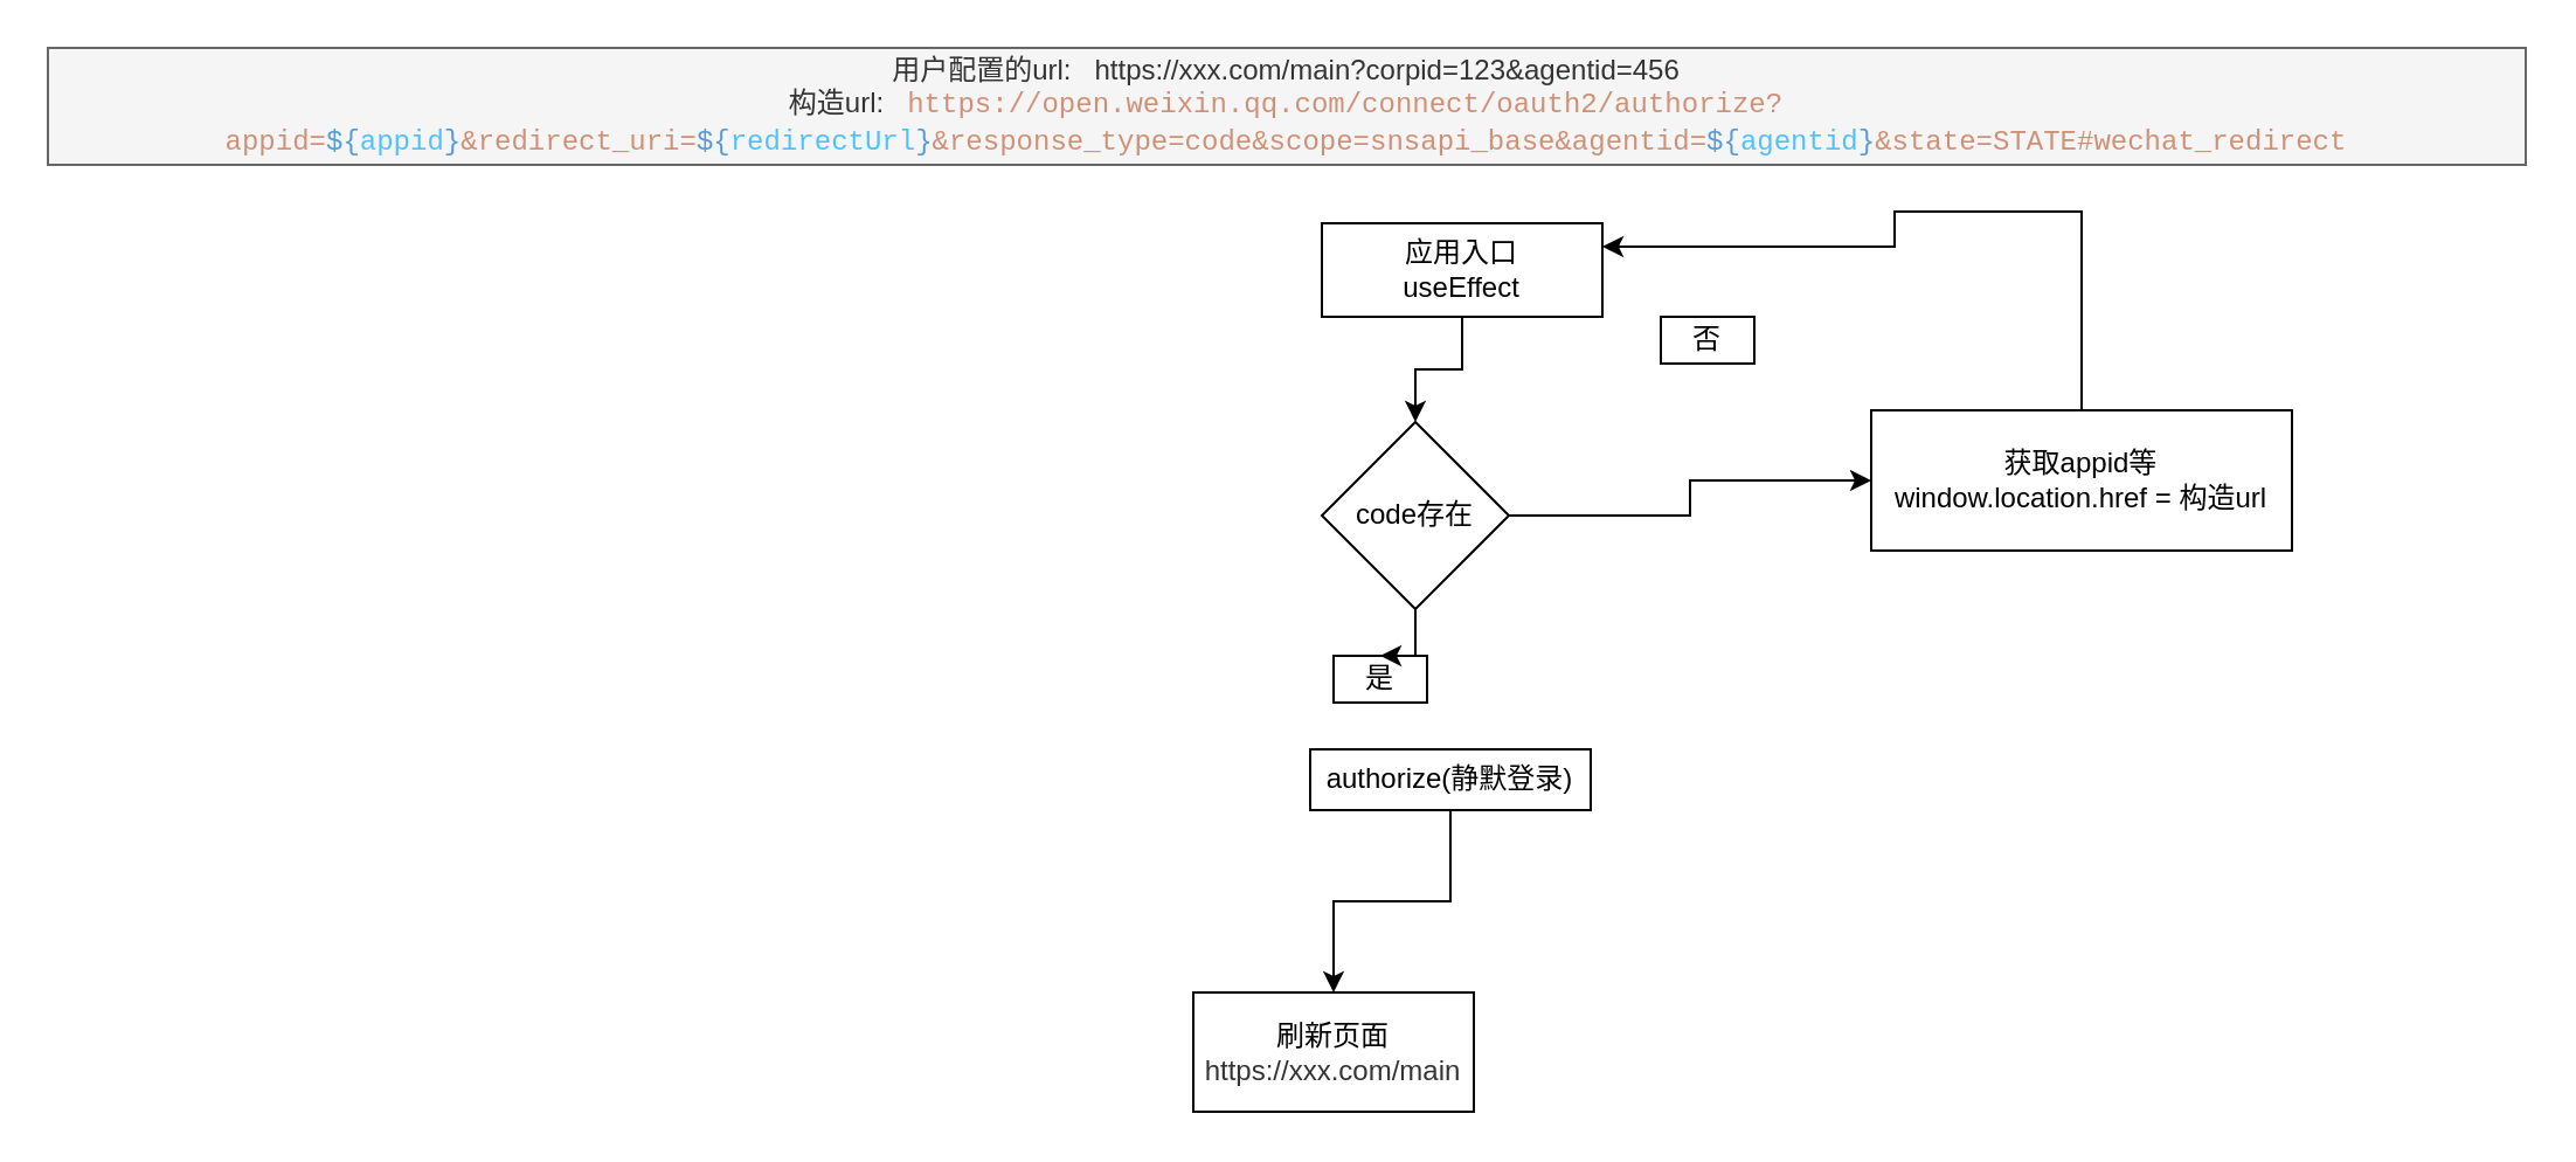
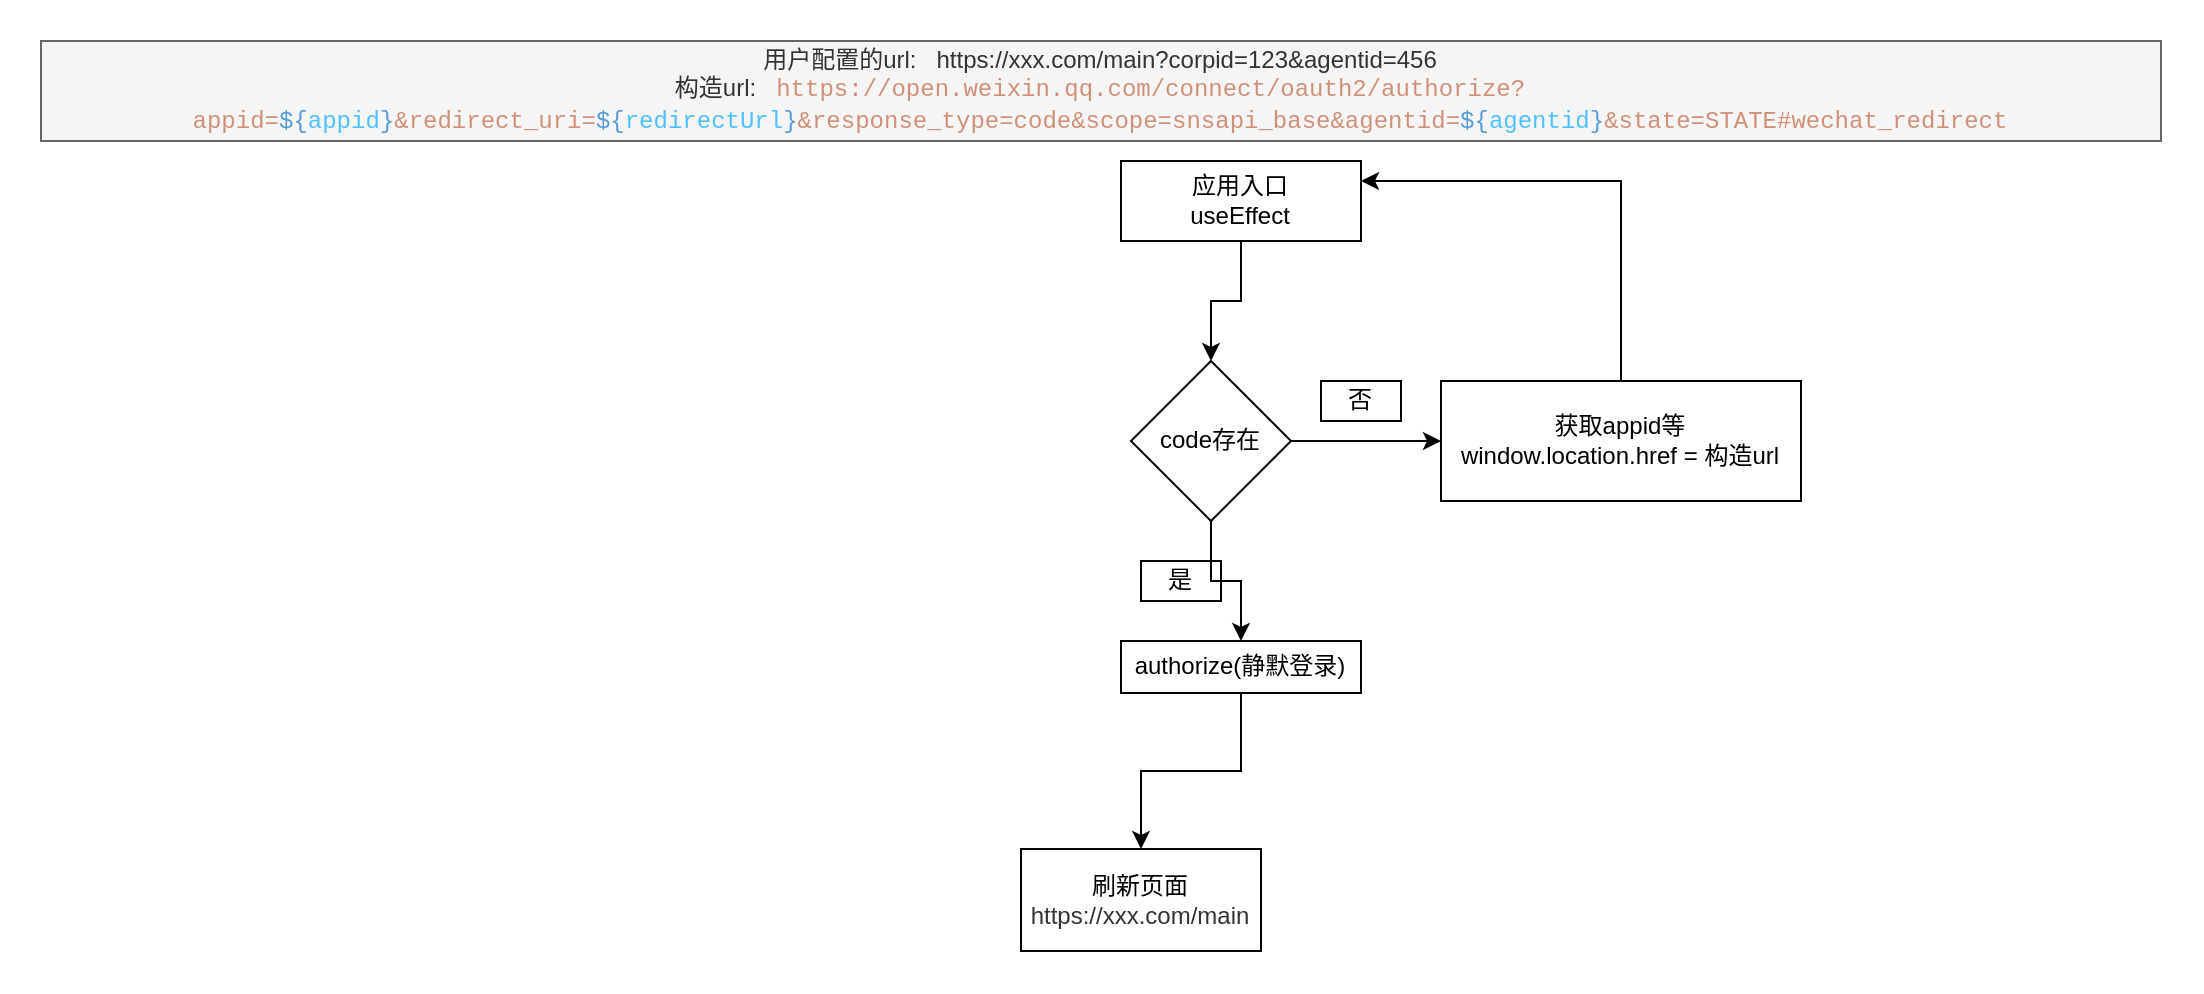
  <mxCell id="0" />
  <mxCell id="1" parent="0" />
  <mxCell id="2" style="edgeStyle=orthogonalEdgeStyle;rounded=0;orthogonalLoop=1;jettySize=auto;html=1;exitX=0.5;exitY=1;exitDx=0;exitDy=0;entryX=0.5;entryY=0;entryDx=0;entryDy=0;" edge="1" parent="1" source="3" target="7"><mxGeometry relative="1" as="geometry" /></mxCell>
- <mxCell id="3" value="应用入口&lt;br&gt;useEffect" style="rounded=0;whiteSpace=wrap;html=1;" vertex="1" parent="1"><mxGeometry x="565" y="95" width="120" height="40" as="geometry" /></mxCell>
+ <mxCell id="3" value="应用入口&lt;br&gt;useEffect" style="rounded=0;whiteSpace=wrap;html=1;" vertex="1" parent="1"><mxGeometry x="560" y="80" width="120" height="40" as="geometry" /></mxCell>
  <mxCell id="4" value="是" style="rounded=0;whiteSpace=wrap;html=1;" vertex="1" parent="1"><mxGeometry x="570" y="280" width="40" height="20" as="geometry" /></mxCell>
- <mxCell id="5" value="" style="edgeStyle=orthogonalEdgeStyle;rounded=0;orthogonalLoop=1;jettySize=auto;html=1;" edge="1" parent="1" source="7" target="4"><mxGeometry relative="1" as="geometry" /></mxCell>
+ <mxCell id="5" value="" style="edgeStyle=orthogonalEdgeStyle;rounded=0;orthogonalLoop=1;jettySize=auto;html=1;" edge="1" parent="1" source="7" target="9"><mxGeometry relative="1" as="geometry" /></mxCell>
  <mxCell id="6" value="" style="edgeStyle=orthogonalEdgeStyle;rounded=0;orthogonalLoop=1;jettySize=auto;html=1;" edge="1" parent="1" source="7" target="11"><mxGeometry relative="1" as="geometry" /></mxCell>
  <mxCell id="7" value="code存在" style="rhombus;whiteSpace=wrap;html=1;" vertex="1" parent="1"><mxGeometry x="565" y="180" width="80" height="80" as="geometry" /></mxCell>
  <mxCell id="8" value="" style="edgeStyle=orthogonalEdgeStyle;rounded=0;orthogonalLoop=1;jettySize=auto;html=1;" edge="1" parent="1" source="9" target="14"><mxGeometry relative="1" as="geometry" /></mxCell>
  <mxCell id="9" value="authorize(静默登录)" style="whiteSpace=wrap;html=1;" vertex="1" parent="1"><mxGeometry x="560" y="320" width="120" height="26" as="geometry" /></mxCell>
  <mxCell id="10" style="edgeStyle=orthogonalEdgeStyle;rounded=0;orthogonalLoop=1;jettySize=auto;html=1;exitX=0.5;exitY=0;exitDx=0;exitDy=0;entryX=1;entryY=0.25;entryDx=0;entryDy=0;" edge="1" parent="1" source="11" target="3"><mxGeometry relative="1" as="geometry"><Array as="points"><mxPoint x="810" y="90" /></Array></mxGeometry></mxCell>
- <mxCell id="11" value="获取appid等&lt;br&gt;window.location.href = 构造url" style="whiteSpace=wrap;html=1;" vertex="1" parent="1"><mxGeometry x="800" y="175" width="180" height="60" as="geometry" /></mxCell>
- <mxCell id="12" value="否" style="whiteSpace=wrap;html=1;" vertex="1" parent="1"><mxGeometry x="710" y="135" width="40" height="20" as="geometry" /></mxCell>
+ <mxCell id="11" value="获取appid等&lt;br&gt;window.location.href = 构造url" style="whiteSpace=wrap;html=1;" vertex="1" parent="1"><mxGeometry x="720" y="190" width="180" height="60" as="geometry" /></mxCell>
+ <mxCell id="12" value="否" style="whiteSpace=wrap;html=1;" vertex="1" parent="1"><mxGeometry x="660" y="190" width="40" height="20" as="geometry" /></mxCell>
  <mxCell id="13" value="&lt;font style=&quot;font-size: 12px&quot;&gt;用户配置的url:&amp;nbsp; &amp;nbsp;https://xxx.com/main?corpid=123&amp;amp;agentid=456&lt;br&gt;构造url:&amp;nbsp; &amp;nbsp;&lt;span style=&quot;font-family: &amp;#34;menlo&amp;#34; , &amp;#34;monaco&amp;#34; , &amp;#34;courier new&amp;#34; , monospace ; color: rgb(206 , 145 , 120)&quot;&gt;https://open.weixin.qq.com/connect/oauth2/authorize?appid=&lt;/span&gt;&lt;span style=&quot;font-family: &amp;#34;menlo&amp;#34; , &amp;#34;monaco&amp;#34; , &amp;#34;courier new&amp;#34; , monospace ; color: rgb(86 , 156 , 214)&quot;&gt;${&lt;/span&gt;&lt;span style=&quot;font-family: &amp;#34;menlo&amp;#34; , &amp;#34;monaco&amp;#34; , &amp;#34;courier new&amp;#34; , monospace ; color: rgb(79 , 193 , 255)&quot;&gt;appid&lt;/span&gt;&lt;span style=&quot;font-family: &amp;#34;menlo&amp;#34; , &amp;#34;monaco&amp;#34; , &amp;#34;courier new&amp;#34; , monospace ; color: rgb(86 , 156 , 214)&quot;&gt;}&lt;/span&gt;&lt;span style=&quot;font-family: &amp;#34;menlo&amp;#34; , &amp;#34;monaco&amp;#34; , &amp;#34;courier new&amp;#34; , monospace ; color: rgb(206 , 145 , 120)&quot;&gt;&amp;amp;redirect_uri=&lt;/span&gt;&lt;span style=&quot;font-family: &amp;#34;menlo&amp;#34; , &amp;#34;monaco&amp;#34; , &amp;#34;courier new&amp;#34; , monospace ; color: rgb(86 , 156 , 214)&quot;&gt;${&lt;/span&gt;&lt;span style=&quot;font-family: &amp;#34;menlo&amp;#34; , &amp;#34;monaco&amp;#34; , &amp;#34;courier new&amp;#34; , monospace ; color: rgb(79 , 193 , 255)&quot;&gt;redirectUrl&lt;/span&gt;&lt;span style=&quot;font-family: &amp;#34;menlo&amp;#34; , &amp;#34;monaco&amp;#34; , &amp;#34;courier new&amp;#34; , monospace ; color: rgb(86 , 156 , 214)&quot;&gt;}&lt;/span&gt;&lt;span style=&quot;font-family: &amp;#34;menlo&amp;#34; , &amp;#34;monaco&amp;#34; , &amp;#34;courier new&amp;#34; , monospace ; color: rgb(206 , 145 , 120)&quot;&gt;&amp;amp;response_type=code&amp;amp;scope=snsapi_base&amp;amp;agentid=&lt;/span&gt;&lt;span style=&quot;font-family: &amp;#34;menlo&amp;#34; , &amp;#34;monaco&amp;#34; , &amp;#34;courier new&amp;#34; , monospace ; color: rgb(86 , 156 , 214)&quot;&gt;${&lt;/span&gt;&lt;span style=&quot;font-family: &amp;#34;menlo&amp;#34; , &amp;#34;monaco&amp;#34; , &amp;#34;courier new&amp;#34; , monospace ; color: rgb(79 , 193 , 255)&quot;&gt;agentid&lt;/span&gt;&lt;span style=&quot;font-family: &amp;#34;menlo&amp;#34; , &amp;#34;monaco&amp;#34; , &amp;#34;courier new&amp;#34; , monospace ; color: rgb(86 , 156 , 214)&quot;&gt;}&lt;/span&gt;&lt;span style=&quot;font-family: &amp;#34;menlo&amp;#34; , &amp;#34;monaco&amp;#34; , &amp;#34;courier new&amp;#34; , monospace ; color: rgb(206 , 145 , 120)&quot;&gt;&amp;amp;state=STATE#wechat_redirect&lt;/span&gt;&lt;/font&gt;" style="rounded=0;whiteSpace=wrap;html=1;fillColor=#f5f5f5;strokeColor=#666666;fontColor=#333333;" vertex="1" parent="1"><mxGeometry x="20" y="20" width="1060" height="50" as="geometry" /></mxCell>
  <mxCell id="14" value="刷新页面&lt;br&gt;&lt;span style=&quot;color: rgb(51 , 51 , 51)&quot;&gt;https://xxx.com/main&lt;/span&gt;" style="whiteSpace=wrap;html=1;" vertex="1" parent="1"><mxGeometry x="510" y="424" width="120" height="51" as="geometry" /></mxCell>
